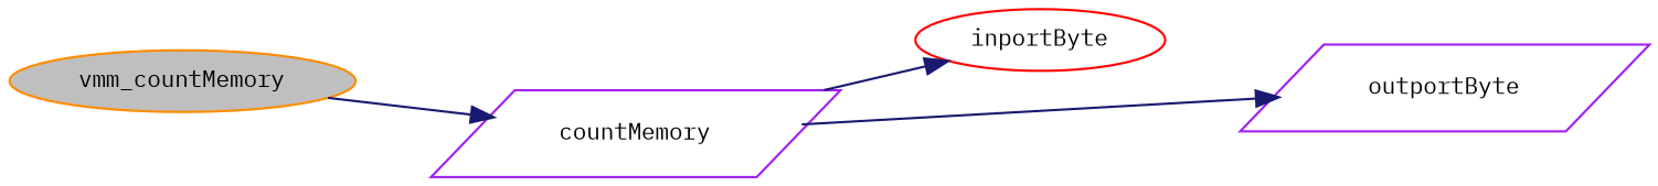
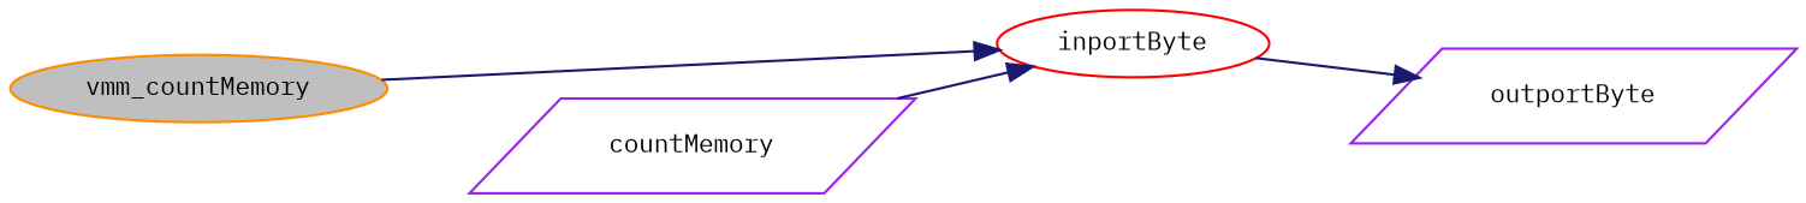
  digraph {
    fontname="IBM Plex Mono"
    rankdir=LR
    node [color=purple fillcolor=white fontname="IBM Plex Mono" fontsize=10 shape=ellipse style=filled]
    edge [color=midnightblue fontname="IBM Plex Mono" fontsize=10 labelfontname=Helvetica labelfontsize=10 style=solid]
    n1 [color=darkorange fillcolor=grey75 fontcolor=black height=0.2 label=vmm_countMemory width=0.4]
    n2 [height=0.2 label=countMemory shape=parallelogram width=0.4]
    n3 [color=red height=0.2 label=inportByte width=0.4]
    n4 [height=0.2 label=outportByte shape=parallelogram width=0.4]
-   n1 -> n2
+   n1 -> n3
    n2 -> n3
-   n2 -> n4
+   n3 -> n4
  }
